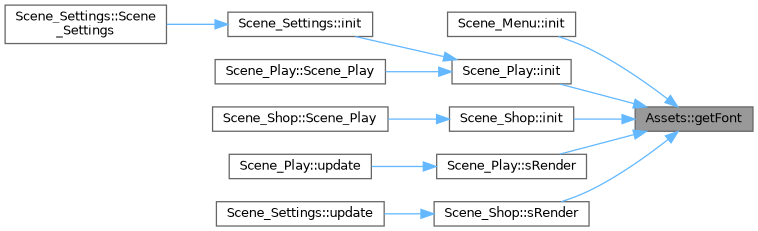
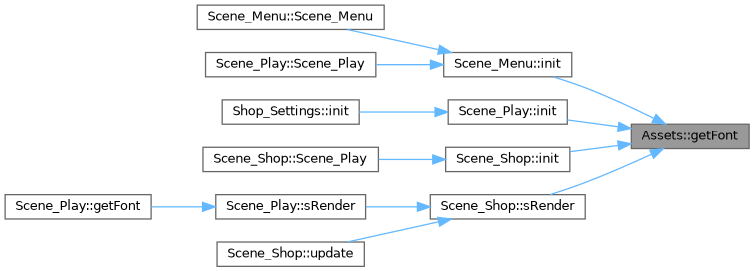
  digraph {
    rankdir=RL
    node [color=grey40 fillcolor=white fontname=Helvetica fontsize=10 shape=box style=filled]
    edge [color=steelblue1 dir=back fontname=Helvetica fontsize=10 labelfontname=Helvetica labelfontsize=10 style=solid]
    n1 [color=gray40 fillcolor=grey60 fontcolor=black height=0.2 label="Assets::getFont" width=0.4]
    n2 [height=0.2 label="Scene_Menu::init" width=0.4]
    n3 [height=0.2 label="Scene_Play::init" width=0.4]
    n4 [height=0.2 label="Scene_Shop::init" width=0.4]
    n5 [height=0.2 label="Scene_Play::sRender" width=0.4]
    n6 [height=0.2 label="Scene_Shop::sRender" width=0.4]
-   n8 [height=0.2 label="Scene_Settings::init" width=0.4]
+   n7 [height=0.2 label="Scene_Menu::Scene_Menu" width=0.4]
+   n8 [height=0.2 label="Shop_Settings::init" width=0.4]
    n9 [height=0.2 label="Scene_Play::Scene_Play" width=0.4]
-   n10 [height=0.2 label="Scene_Settings::Scene\l_Settings" width=0.4]
    n11 [height=0.2 label="Scene_Shop::Scene_Play" width=0.4]
-   n12 [height=0.2 label="Scene_Play::update" width=0.4]
-   n13 [height=0.2 label="Scene_Settings::update" width=0.4]
+   n12 [height=0.2 label="Scene_Play::getFont" width=0.4]
+   n13 [height=0.2 label="Scene_Shop::update" width=0.4]
    n1 -> n2
    n1 -> n3
    n1 -> n4
-   n1 -> n5
+   n6 -> n5
    n1 -> n6
+   n2 -> n7
    n3 -> n8
-   n3 -> n9
+   n2 -> n9
    n4 -> n11
    n5 -> n12
    n6 -> n13
-   n8 -> n10
  }
